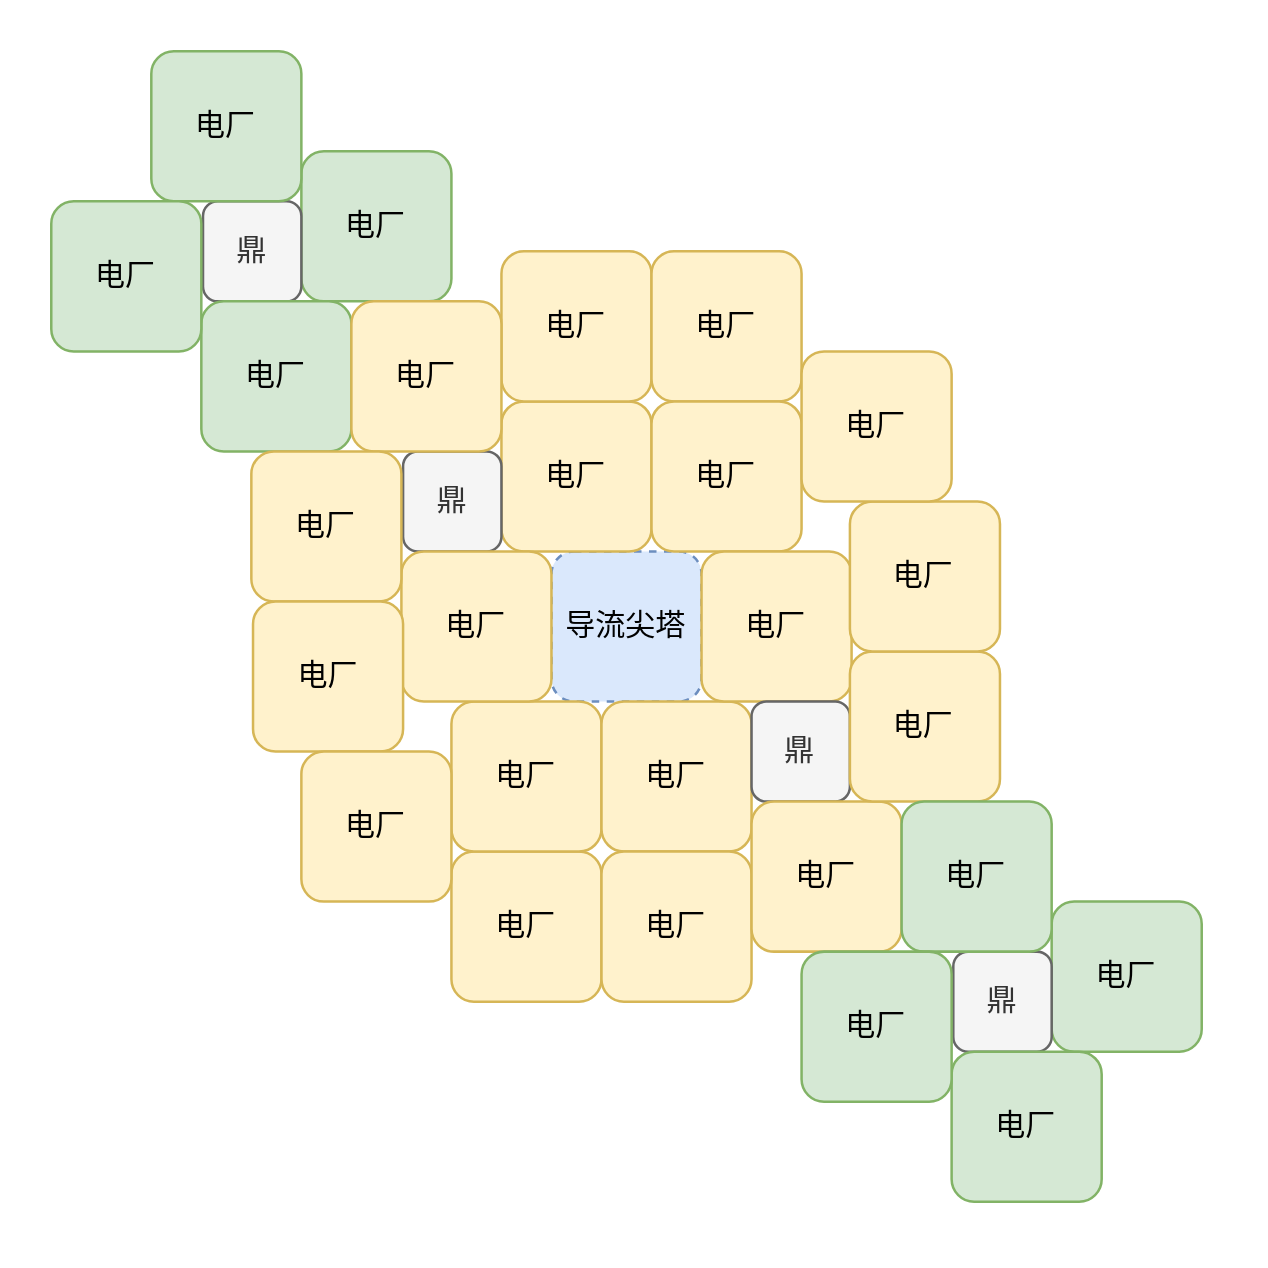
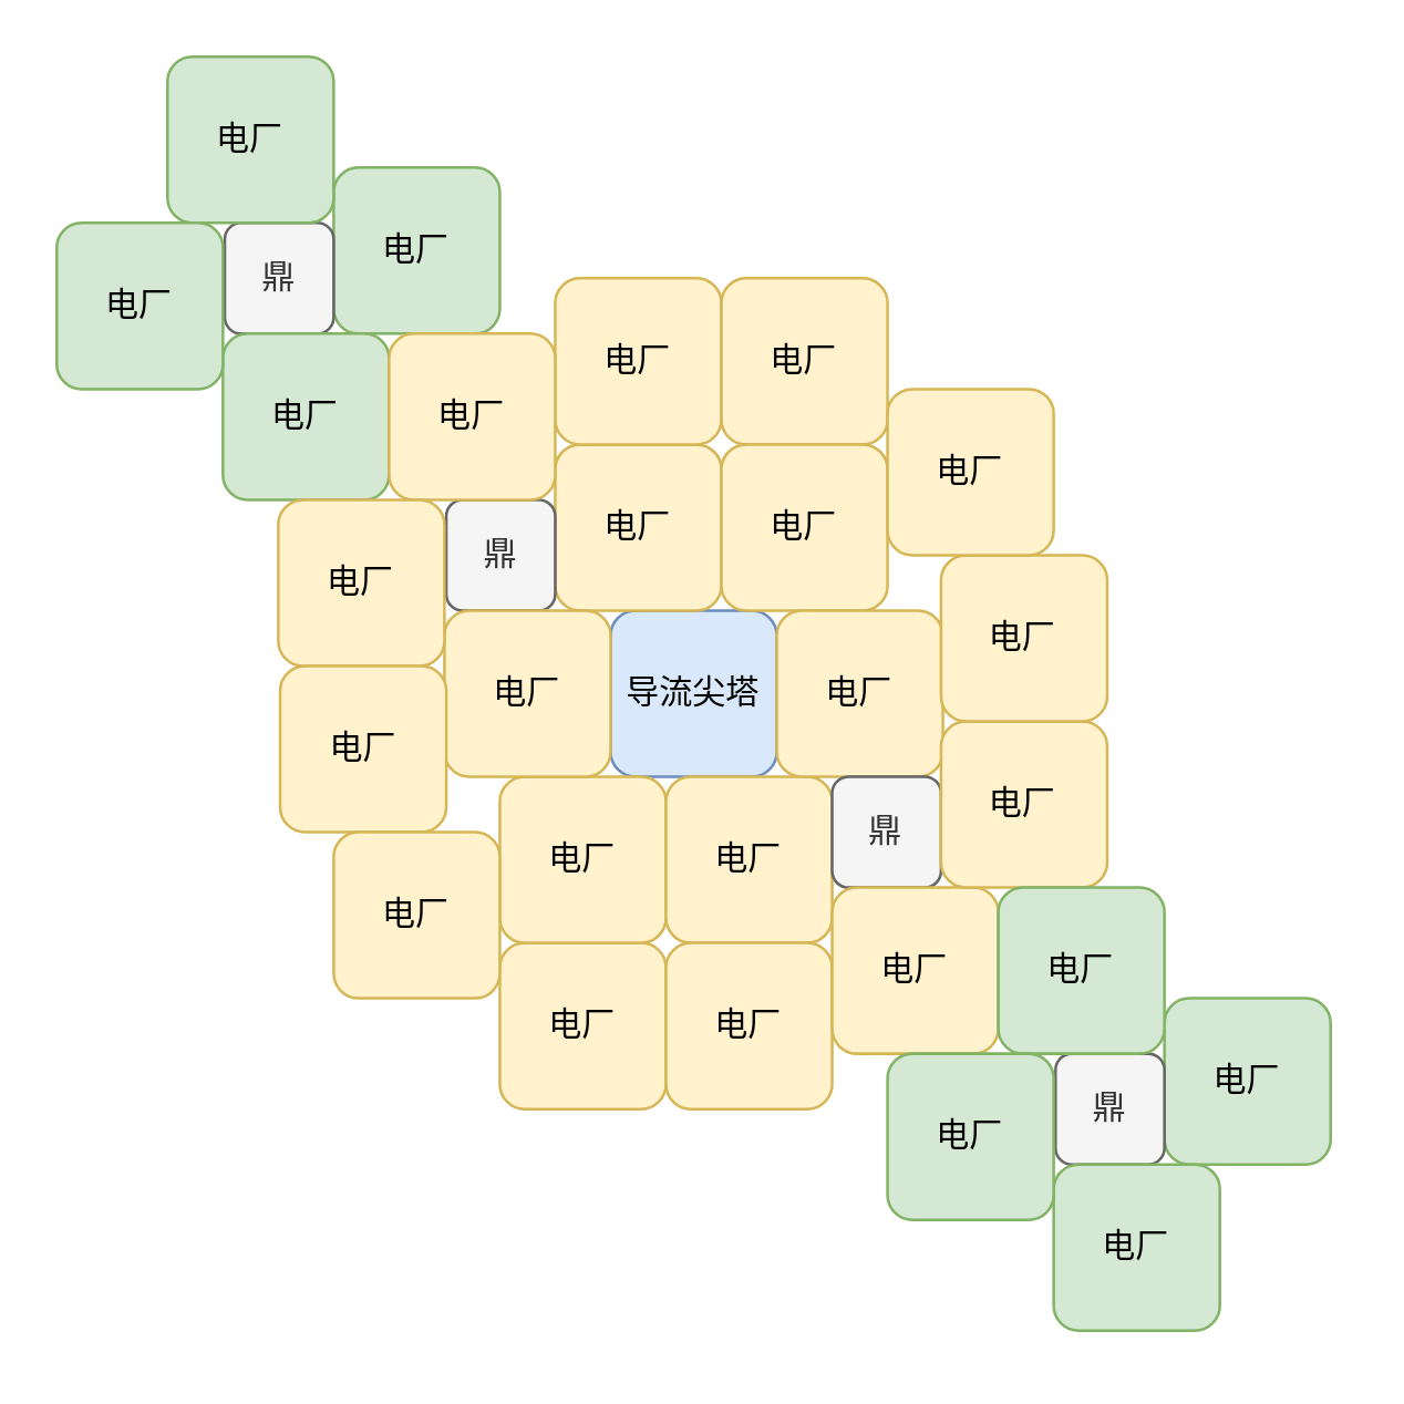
  <mxCell id="0" />
  <mxCell id="1" parent="0" />
  <mxCell id="2" value="" style="group" parent="1" vertex="1" connectable="0"><mxGeometry x="20" y="20" width="160" height="160" as="geometry" /></mxCell>
  <mxCell id="3" value="电厂" style="rounded=1;whiteSpace=wrap;html=1;fillColor=#d5e8d4;strokeColor=#82b366;" parent="2" vertex="1"><mxGeometry x="100" y="40" width="60" height="60" as="geometry" /></mxCell>
  <mxCell id="4" value="鼎" style="rounded=1;whiteSpace=wrap;html=1;fillColor=#f5f5f5;strokeColor=#666666;fontColor=#333333;" parent="2" vertex="1"><mxGeometry x="60.67" y="60" width="39.33" height="40" as="geometry" /></mxCell>
  <mxCell id="5" value="电厂" style="rounded=1;whiteSpace=wrap;html=1;fillColor=#d5e8d4;strokeColor=#82b366;" parent="2" vertex="1"><mxGeometry x="60" y="100" width="60" height="60" as="geometry" /></mxCell>
  <mxCell id="6" value="电厂" style="rounded=1;whiteSpace=wrap;html=1;fillColor=#d5e8d4;strokeColor=#82b366;" parent="2" vertex="1"><mxGeometry x="40" width="60" height="60" as="geometry" /></mxCell>
  <mxCell id="7" value="电厂" style="rounded=1;whiteSpace=wrap;html=1;fillColor=#d5e8d4;strokeColor=#82b366;" parent="2" vertex="1"><mxGeometry y="60" width="60" height="60" as="geometry" /></mxCell>
  <mxCell id="8" value="" style="group" parent="1" vertex="1" connectable="0"><mxGeometry x="100" y="100" width="385" height="385" as="geometry" /></mxCell>
- <mxCell id="9" value="导流尖塔" style="rounded=1;whiteSpace=wrap;html=1;fillColor=#dae8fc;strokeColor=#6c8ebf;imageHeight=24;imageWidth=24;dashed=1;" parent="8" vertex="1"><mxGeometry x="120" y="120" width="60" height="60" as="geometry" /></mxCell>
+ <mxCell id="9" value="导流尖塔" style="rounded=1;whiteSpace=wrap;html=1;fillColor=#dae8fc;strokeColor=#6c8ebf;imageHeight=24;imageWidth=24;" parent="8" vertex="1"><mxGeometry x="120" y="120" width="60" height="60" as="geometry" /></mxCell>
  <mxCell id="10" value="电厂" style="rounded=1;whiteSpace=wrap;html=1;fillColor=#fff2cc;strokeColor=#d6b656;" parent="8" vertex="1"><mxGeometry x="100" y="60" width="60" height="60" as="geometry" /></mxCell>
  <mxCell id="11" value="鼎" style="rounded=1;whiteSpace=wrap;html=1;fillColor=#f5f5f5;strokeColor=#666666;fontColor=#333333;" parent="8" vertex="1"><mxGeometry x="60.67" y="80" width="39.33" height="40" as="geometry" /></mxCell>
  <mxCell id="12" value="电厂" style="rounded=1;whiteSpace=wrap;html=1;fillColor=#fff2cc;strokeColor=#d6b656;" parent="8" vertex="1"><mxGeometry x="100" width="60" height="60" as="geometry" /></mxCell>
  <mxCell id="13" value="电厂" style="rounded=1;whiteSpace=wrap;html=1;fillColor=#fff2cc;strokeColor=#d6b656;" parent="8" vertex="1"><mxGeometry x="160" width="60" height="60" as="geometry" /></mxCell>
  <mxCell id="14" value="电厂" style="rounded=1;whiteSpace=wrap;html=1;fillColor=#fff2cc;strokeColor=#d6b656;" parent="8" vertex="1"><mxGeometry x="160" y="60" width="60" height="60" as="geometry" /></mxCell>
  <mxCell id="15" value="电厂" style="rounded=1;whiteSpace=wrap;html=1;fillColor=#fff2cc;strokeColor=#d6b656;" parent="8" vertex="1"><mxGeometry x="80" y="240" width="60" height="60" as="geometry" /></mxCell>
  <mxCell id="16" value="电厂" style="rounded=1;whiteSpace=wrap;html=1;fillColor=#fff2cc;strokeColor=#d6b656;" parent="8" vertex="1"><mxGeometry x="80" y="180" width="60" height="60" as="geometry" /></mxCell>
  <mxCell id="17" value="电厂" style="rounded=1;whiteSpace=wrap;html=1;fillColor=#fff2cc;strokeColor=#d6b656;" parent="8" vertex="1"><mxGeometry x="140" y="180" width="60" height="60" as="geometry" /></mxCell>
  <mxCell id="18" value="电厂" style="rounded=1;whiteSpace=wrap;html=1;fillColor=#fff2cc;strokeColor=#d6b656;" parent="8" vertex="1"><mxGeometry x="140" y="240" width="60" height="60" as="geometry" /></mxCell>
  <mxCell id="19" value="电厂" style="rounded=1;whiteSpace=wrap;html=1;fillColor=#fff2cc;strokeColor=#d6b656;" parent="8" vertex="1"><mxGeometry x="60" y="120" width="60" height="60" as="geometry" /></mxCell>
  <mxCell id="20" value="电厂" style="rounded=1;whiteSpace=wrap;html=1;fillColor=#fff2cc;strokeColor=#d6b656;" parent="8" vertex="1"><mxGeometry x="180" y="120" width="60" height="60" as="geometry" /></mxCell>
  <mxCell id="21" value="鼎" style="rounded=1;whiteSpace=wrap;html=1;fillColor=#f5f5f5;strokeColor=#666666;fontColor=#333333;" parent="8" vertex="1"><mxGeometry x="200" y="180" width="39.33" height="40" as="geometry" /></mxCell>
  <mxCell id="22" value="电厂" style="rounded=1;whiteSpace=wrap;html=1;fillColor=#fff2cc;strokeColor=#d6b656;" parent="8" vertex="1"><mxGeometry x="40" y="20" width="60" height="60" as="geometry" /></mxCell>
  <mxCell id="23" value="电厂" style="rounded=1;whiteSpace=wrap;html=1;fillColor=#fff2cc;strokeColor=#d6b656;" parent="8" vertex="1"><mxGeometry y="80" width="60" height="60" as="geometry" /></mxCell>
  <mxCell id="24" value="电厂" style="rounded=1;whiteSpace=wrap;html=1;fillColor=#fff2cc;strokeColor=#d6b656;" parent="8" vertex="1"><mxGeometry x="200" y="220" width="60" height="60" as="geometry" /></mxCell>
  <mxCell id="25" value="电厂" style="rounded=1;whiteSpace=wrap;html=1;fillColor=#fff2cc;strokeColor=#d6b656;" parent="8" vertex="1"><mxGeometry x="239.33" y="160" width="60" height="60" as="geometry" /></mxCell>
  <mxCell id="26" value="电厂" style="rounded=1;whiteSpace=wrap;html=1;fillColor=#fff2cc;strokeColor=#d6b656;" parent="8" vertex="1"><mxGeometry x="0.67" y="140" width="60" height="60" as="geometry" /></mxCell>
  <mxCell id="27" value="电厂" style="rounded=1;whiteSpace=wrap;html=1;fillColor=#fff2cc;strokeColor=#d6b656;" parent="8" vertex="1"><mxGeometry x="20" y="200" width="60" height="60" as="geometry" /></mxCell>
  <mxCell id="28" value="电厂" style="rounded=1;whiteSpace=wrap;html=1;fillColor=#fff2cc;strokeColor=#d6b656;" parent="8" vertex="1"><mxGeometry x="239.33" y="100" width="60" height="60" as="geometry" /></mxCell>
  <mxCell id="29" value="电厂" style="rounded=1;whiteSpace=wrap;html=1;fillColor=#fff2cc;strokeColor=#d6b656;" parent="8" vertex="1"><mxGeometry x="220" y="40" width="60" height="60" as="geometry" /></mxCell>
  <mxCell id="30" value="" style="group" parent="8" vertex="1" connectable="0"><mxGeometry x="220" y="220" width="160" height="160" as="geometry" /></mxCell>
  <mxCell id="31" value="电厂" style="rounded=1;whiteSpace=wrap;html=1;fillColor=#d5e8d4;strokeColor=#82b366;" parent="30" vertex="1"><mxGeometry x="100" y="40" width="60" height="60" as="geometry" /></mxCell>
  <mxCell id="32" value="鼎" style="rounded=1;whiteSpace=wrap;html=1;fillColor=#f5f5f5;strokeColor=#666666;fontColor=#333333;" parent="30" vertex="1"><mxGeometry x="60.67" y="60" width="39.33" height="40" as="geometry" /></mxCell>
  <mxCell id="33" value="电厂" style="rounded=1;whiteSpace=wrap;html=1;fillColor=#d5e8d4;strokeColor=#82b366;" parent="30" vertex="1"><mxGeometry x="60" y="100" width="60" height="60" as="geometry" /></mxCell>
  <mxCell id="34" value="电厂" style="rounded=1;whiteSpace=wrap;html=1;fillColor=#d5e8d4;strokeColor=#82b366;" parent="30" vertex="1"><mxGeometry x="40" width="60" height="60" as="geometry" /></mxCell>
  <mxCell id="35" value="电厂" style="rounded=1;whiteSpace=wrap;html=1;fillColor=#d5e8d4;strokeColor=#82b366;" parent="30" vertex="1"><mxGeometry y="60" width="60" height="60" as="geometry" /></mxCell>
